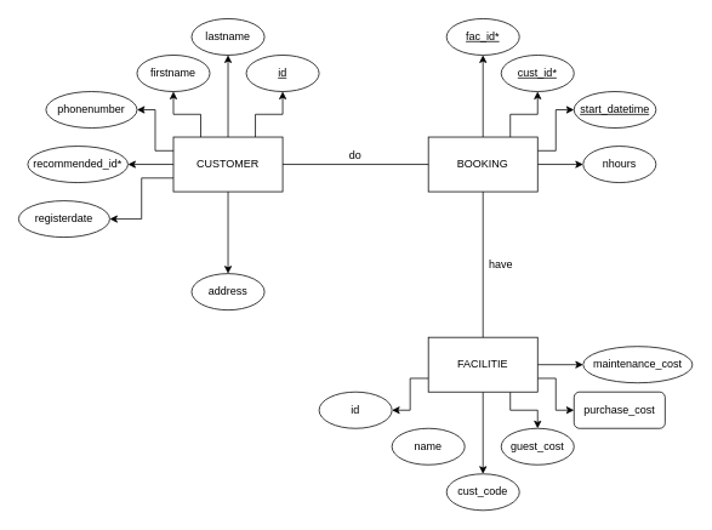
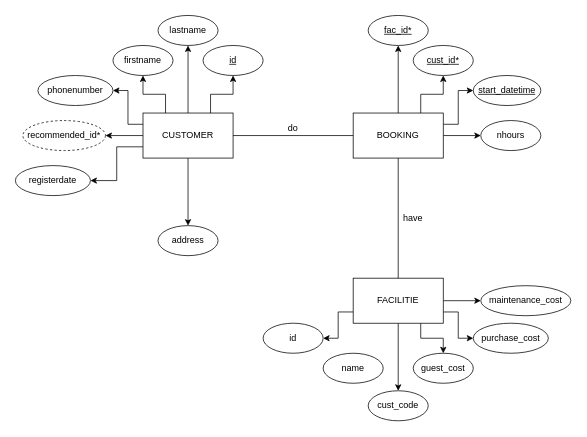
  <mxCell id="0" />
  <mxCell id="1" parent="0" />
  <mxCell id="2" style="edgeStyle=orthogonalEdgeStyle;rounded=0;orthogonalLoop=1;jettySize=auto;html=1;exitX=0.5;exitY=0;exitDx=0;exitDy=0;entryX=0.5;entryY=1;entryDx=0;entryDy=0;" edge="1" parent="1" source="9" target="23"><mxGeometry relative="1" as="geometry" /></mxCell>
  <mxCell id="3" style="edgeStyle=orthogonalEdgeStyle;rounded=0;orthogonalLoop=1;jettySize=auto;html=1;exitX=0;exitY=0.5;exitDx=0;exitDy=0;entryX=1;entryY=0.5;entryDx=0;entryDy=0;" edge="1" parent="1" source="9" target="27"><mxGeometry relative="1" as="geometry" /></mxCell>
  <mxCell id="4" style="edgeStyle=orthogonalEdgeStyle;rounded=0;orthogonalLoop=1;jettySize=auto;html=1;exitX=0.25;exitY=0;exitDx=0;exitDy=0;entryX=0.5;entryY=1;entryDx=0;entryDy=0;" edge="1" parent="1" source="9" target="24"><mxGeometry relative="1" as="geometry" /></mxCell>
  <mxCell id="5" style="edgeStyle=orthogonalEdgeStyle;rounded=0;orthogonalLoop=1;jettySize=auto;html=1;exitX=0.75;exitY=0;exitDx=0;exitDy=0;entryX=0.5;entryY=1;entryDx=0;entryDy=0;" edge="1" parent="1" source="9" target="22"><mxGeometry relative="1" as="geometry" /></mxCell>
  <mxCell id="6" style="edgeStyle=orthogonalEdgeStyle;rounded=0;orthogonalLoop=1;jettySize=auto;html=1;exitX=0.5;exitY=1;exitDx=0;exitDy=0;entryX=0.5;entryY=0;entryDx=0;entryDy=0;" edge="1" parent="1" source="9" target="26"><mxGeometry relative="1" as="geometry" /></mxCell>
  <mxCell id="7" style="edgeStyle=orthogonalEdgeStyle;rounded=0;orthogonalLoop=1;jettySize=auto;html=1;exitX=0;exitY=0.75;exitDx=0;exitDy=0;entryX=1;entryY=0.5;entryDx=0;entryDy=0;" edge="1" parent="1" source="9" target="28"><mxGeometry relative="1" as="geometry" /></mxCell>
  <mxCell id="8" style="edgeStyle=orthogonalEdgeStyle;rounded=0;orthogonalLoop=1;jettySize=auto;html=1;exitX=0;exitY=0.25;exitDx=0;exitDy=0;entryX=1;entryY=0.5;entryDx=0;entryDy=0;" edge="1" parent="1" source="9" target="25"><mxGeometry relative="1" as="geometry" /></mxCell>
  <mxCell id="9" value="CUSTOMER" style="rounded=0;whiteSpace=wrap;html=1;" vertex="1" parent="1"><mxGeometry x="190" y="150" width="120" height="60" as="geometry" /></mxCell>
  <mxCell id="10" style="edgeStyle=orthogonalEdgeStyle;rounded=0;orthogonalLoop=1;jettySize=auto;html=1;exitX=0.5;exitY=0;exitDx=0;exitDy=0;entryX=0.5;entryY=1;entryDx=0;entryDy=0;" edge="1" parent="1" source="14" target="31"><mxGeometry relative="1" as="geometry" /></mxCell>
  <mxCell id="11" style="edgeStyle=orthogonalEdgeStyle;rounded=0;orthogonalLoop=1;jettySize=auto;html=1;exitX=0.75;exitY=0;exitDx=0;exitDy=0;entryX=0.5;entryY=1;entryDx=0;entryDy=0;" edge="1" parent="1" source="14" target="32"><mxGeometry relative="1" as="geometry" /></mxCell>
  <mxCell id="12" style="edgeStyle=orthogonalEdgeStyle;rounded=0;orthogonalLoop=1;jettySize=auto;html=1;exitX=1;exitY=0.25;exitDx=0;exitDy=0;entryX=0;entryY=0.5;entryDx=0;entryDy=0;" edge="1" parent="1" source="14" target="33"><mxGeometry relative="1" as="geometry" /></mxCell>
  <mxCell id="13" style="edgeStyle=orthogonalEdgeStyle;rounded=0;orthogonalLoop=1;jettySize=auto;html=1;exitX=1;exitY=0.5;exitDx=0;exitDy=0;entryX=0;entryY=0.5;entryDx=0;entryDy=0;" edge="1" parent="1" source="14" target="34"><mxGeometry relative="1" as="geometry" /></mxCell>
  <mxCell id="14" value="BOOKING" style="rounded=0;whiteSpace=wrap;html=1;" vertex="1" parent="1"><mxGeometry x="470" y="150" width="120" height="60" as="geometry" /></mxCell>
  <mxCell id="15" style="edgeStyle=orthogonalEdgeStyle;rounded=0;orthogonalLoop=1;jettySize=auto;html=1;exitX=0;exitY=0.75;exitDx=0;exitDy=0;entryX=1;entryY=0.5;entryDx=0;entryDy=0;" edge="1" parent="1" source="20" target="37"><mxGeometry relative="1" as="geometry" /></mxCell>
  <mxCell id="16" style="edgeStyle=orthogonalEdgeStyle;rounded=0;orthogonalLoop=1;jettySize=auto;html=1;exitX=0.5;exitY=1;exitDx=0;exitDy=0;entryX=0.5;entryY=0;entryDx=0;entryDy=0;" edge="1" parent="1" source="20" target="21"><mxGeometry relative="1" as="geometry" /></mxCell>
  <mxCell id="17" style="edgeStyle=orthogonalEdgeStyle;rounded=0;orthogonalLoop=1;jettySize=auto;html=1;exitX=0.75;exitY=1;exitDx=0;exitDy=0;entryX=0.5;entryY=0;entryDx=0;entryDy=0;" edge="1" parent="1" source="20" target="35"><mxGeometry relative="1" as="geometry" /></mxCell>
  <mxCell id="18" style="edgeStyle=orthogonalEdgeStyle;rounded=0;orthogonalLoop=1;jettySize=auto;html=1;exitX=1;exitY=0.75;exitDx=0;exitDy=0;entryX=0;entryY=0.5;entryDx=0;entryDy=0;" edge="1" parent="1" source="20" target="39"><mxGeometry relative="1" as="geometry" /></mxCell>
  <mxCell id="19" style="edgeStyle=orthogonalEdgeStyle;rounded=0;orthogonalLoop=1;jettySize=auto;html=1;exitX=1;exitY=0.5;exitDx=0;exitDy=0;entryX=0;entryY=0.5;entryDx=0;entryDy=0;" edge="1" parent="1" source="20" target="38"><mxGeometry relative="1" as="geometry" /></mxCell>
  <mxCell id="20" value="FACILITIE" style="rounded=0;whiteSpace=wrap;html=1;" vertex="1" parent="1"><mxGeometry x="470" y="370" width="120" height="60" as="geometry" /></mxCell>
  <mxCell id="21" value="cust_code" style="ellipse;whiteSpace=wrap;html=1;" vertex="1" parent="1"><mxGeometry x="490" y="520" width="80" height="40" as="geometry" /></mxCell>
  <mxCell id="22" value="&lt;u&gt;id&lt;/u&gt;" style="ellipse;whiteSpace=wrap;html=1;" vertex="1" parent="1"><mxGeometry x="270" y="60" width="80" height="40" as="geometry" /></mxCell>
  <mxCell id="23" value="lastname" style="ellipse;whiteSpace=wrap;html=1;" vertex="1" parent="1"><mxGeometry x="210" y="20" width="80" height="40" as="geometry" /></mxCell>
  <mxCell id="24" value="firstname" style="ellipse;whiteSpace=wrap;html=1;" vertex="1" parent="1"><mxGeometry x="150" y="60" width="80" height="40" as="geometry" /></mxCell>
  <mxCell id="25" value="phonenumber&lt;span style=&quot;color: rgba(0 , 0 , 0 , 0) ; font-family: monospace ; font-size: 0px&quot;&gt;%3CmxGraphModel%3E%3Croot%3E%3CmxCell%20id%3D%220%22%2F%3E%3CmxCell%20id%3D%221%22%20parent%3D%220%22%2F%3E%3CmxCell%20id%3D%222%22%20value%3D%22purchase_code%22%20style%3D%22ellipse%3BwhiteSpace%3Dwrap%3Bhtml%3D1%3B%22%20vertex%3D%221%22%20parent%3D%221%22%3E%3CmxGeometry%20x%3D%2260%22%20y%3D%22260%22%20width%3D%22100%22%20height%3D%2240%22%20as%3D%22geometry%22%2F%3E%3C%2FmxCell%3E%3C%2Froot%3E%3C%2FmxGraphModel%3E&lt;/span&gt;" style="ellipse;whiteSpace=wrap;html=1;" vertex="1" parent="1"><mxGeometry x="50" y="100" width="100" height="40" as="geometry" /></mxCell>
  <mxCell id="26" value="address" style="ellipse;whiteSpace=wrap;html=1;" vertex="1" parent="1"><mxGeometry x="210" y="300" width="80" height="40" as="geometry" /></mxCell>
- <mxCell id="27" value="recommended_id*" style="ellipse;whiteSpace=wrap;html=1;" vertex="1" parent="1"><mxGeometry x="30" y="160" width="110" height="40" as="geometry" /></mxCell>
+ <mxCell id="27" value="recommended_id*" style="ellipse;whiteSpace=wrap;html=1;dashed=1;" vertex="1" parent="1"><mxGeometry x="30" y="160" width="110" height="40" as="geometry" /></mxCell>
  <mxCell id="28" value="registerdate" style="ellipse;whiteSpace=wrap;html=1;" vertex="1" parent="1"><mxGeometry x="20" y="220" width="100" height="40" as="geometry" /></mxCell>
  <mxCell id="29" value="" style="endArrow=none;html=1;exitX=1;exitY=0.5;exitDx=0;exitDy=0;entryX=0;entryY=0.5;entryDx=0;entryDy=0;" edge="1" parent="1" source="9" target="14"><mxGeometry width="50" height="50" relative="1" as="geometry"><mxPoint x="350" y="320" as="sourcePoint" /><mxPoint x="400" y="270" as="targetPoint" /></mxGeometry></mxCell>
  <mxCell id="30" value="" style="endArrow=none;html=1;entryX=0.5;entryY=1;entryDx=0;entryDy=0;exitX=0.5;exitY=0;exitDx=0;exitDy=0;" edge="1" parent="1" source="20" target="14"><mxGeometry width="50" height="50" relative="1" as="geometry"><mxPoint x="350" y="320" as="sourcePoint" /><mxPoint x="400" y="270" as="targetPoint" /></mxGeometry></mxCell>
  <mxCell id="31" value="&lt;u&gt;fac_id*&lt;/u&gt;" style="ellipse;whiteSpace=wrap;html=1;" vertex="1" parent="1"><mxGeometry x="490" y="20" width="80" height="40" as="geometry" /></mxCell>
  <mxCell id="32" value="&lt;u&gt;cust_id*&lt;/u&gt;" style="ellipse;whiteSpace=wrap;html=1;" vertex="1" parent="1"><mxGeometry x="550" y="60" width="80" height="40" as="geometry" /></mxCell>
  <mxCell id="33" value="&lt;u&gt;start_datetime&lt;/u&gt;" style="ellipse;whiteSpace=wrap;html=1;" vertex="1" parent="1"><mxGeometry x="630" y="100" width="90" height="40" as="geometry" /></mxCell>
  <mxCell id="34" value="nhours" style="ellipse;whiteSpace=wrap;html=1;" vertex="1" parent="1"><mxGeometry x="640" y="160" width="80" height="40" as="geometry" /></mxCell>
  <mxCell id="35" value="guest_cost" style="ellipse;whiteSpace=wrap;html=1;" vertex="1" parent="1"><mxGeometry x="550" y="470" width="80" height="40" as="geometry" /></mxCell>
  <mxCell id="36" value="name" style="ellipse;whiteSpace=wrap;html=1;" vertex="1" parent="1"><mxGeometry x="430" y="470" width="80" height="40" as="geometry" /></mxCell>
  <mxCell id="37" value="id" style="ellipse;whiteSpace=wrap;html=1;" vertex="1" parent="1"><mxGeometry x="350" y="430" width="80" height="40" as="geometry" /></mxCell>
  <mxCell id="38" value="maintenance_cost" style="ellipse;whiteSpace=wrap;html=1;" vertex="1" parent="1"><mxGeometry x="640" y="380" width="120" height="40" as="geometry" /></mxCell>
- <mxCell id="39" value="purchase_cost" style="whiteSpace=wrap;html=1;rounded=1;" vertex="1" parent="1"><mxGeometry x="630" y="430" width="100" height="40" as="geometry" /></mxCell>
+ <mxCell id="39" value="purchase_cost" style="ellipse;whiteSpace=wrap;html=1;" vertex="1" parent="1"><mxGeometry x="630" y="430" width="100" height="40" as="geometry" /></mxCell>
  <mxCell id="40" value="do" style="text;html=1;strokeColor=none;fillColor=none;align=center;verticalAlign=middle;whiteSpace=wrap;rounded=0;" vertex="1" parent="1"><mxGeometry x="370" y="160" width="40" height="20" as="geometry" /></mxCell>
  <mxCell id="41" value="have" style="text;html=1;strokeColor=none;fillColor=none;align=center;verticalAlign=middle;whiteSpace=wrap;rounded=0;" vertex="1" parent="1"><mxGeometry x="530" y="280" width="40" height="20" as="geometry" /></mxCell>
